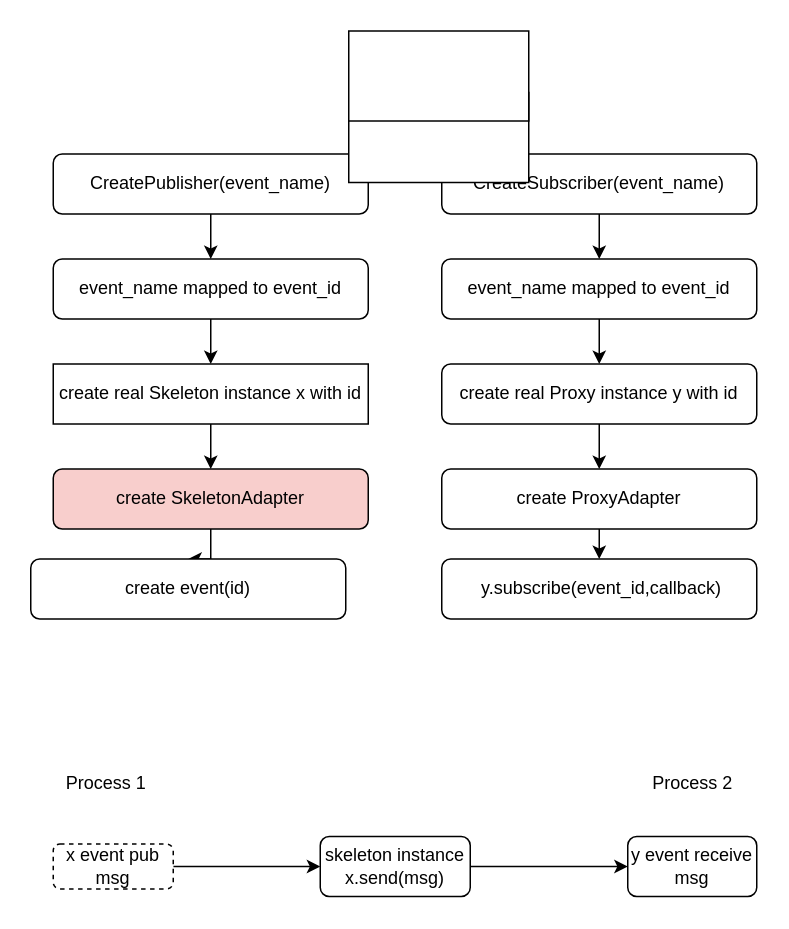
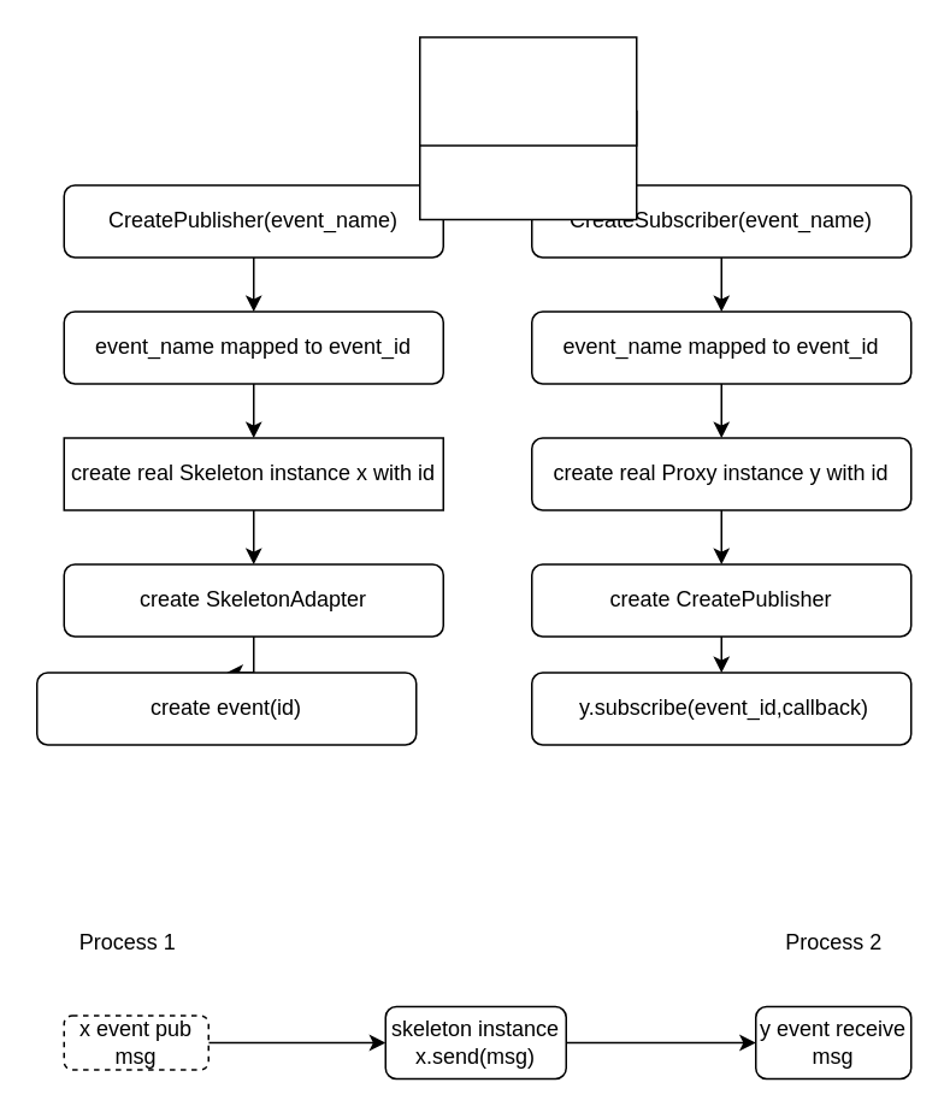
  <mxCell id="0" />
  <mxCell id="1" parent="0" />
  <mxCell id="2" value="" style="edgeStyle=orthogonalEdgeStyle;rounded=0;orthogonalLoop=1;jettySize=auto;html=1;" parent="1" source="3" target="5" edge="1"><mxGeometry relative="1" as="geometry" /></mxCell>
  <mxCell id="3" value="CreatePublisher(event_name)" style="rounded=1;whiteSpace=wrap;html=1;fontSize=12;glass=0;strokeWidth=1;shadow=0;" parent="1" vertex="1"><mxGeometry x="35" y="102" width="210" height="40" as="geometry" /></mxCell>
  <mxCell id="4" value="" style="edgeStyle=orthogonalEdgeStyle;rounded=0;orthogonalLoop=1;jettySize=auto;html=1;" parent="1" source="5" target="7" edge="1"><mxGeometry relative="1" as="geometry" /></mxCell>
  <mxCell id="5" value="event_name mapped to event_id" style="rounded=1;whiteSpace=wrap;html=1;fontSize=12;glass=0;strokeWidth=1;shadow=0;" parent="1" vertex="1"><mxGeometry x="35" y="172" width="210" height="40" as="geometry" /></mxCell>
  <mxCell id="6" style="edgeStyle=orthogonalEdgeStyle;rounded=0;orthogonalLoop=1;jettySize=auto;html=1;exitX=0.5;exitY=1;exitDx=0;exitDy=0;" parent="1" source="7" target="9" edge="1"><mxGeometry relative="1" as="geometry" /></mxCell>
  <mxCell id="7" value="create real Skeleton instance x with id" style="whiteSpace=wrap;html=1;fontSize=12;glass=0;strokeWidth=1;shadow=0;rounded=0;" parent="1" vertex="1"><mxGeometry x="35" y="242" width="210" height="40" as="geometry" /></mxCell>
  <mxCell id="8" value="" style="edgeStyle=orthogonalEdgeStyle;rounded=0;orthogonalLoop=1;jettySize=auto;html=1;" parent="1" source="9" target="24" edge="1"><mxGeometry relative="1" as="geometry" /></mxCell>
- <mxCell id="9" value="create SkeletonAdapter" style="rounded=1;whiteSpace=wrap;html=1;fontSize=12;glass=0;strokeWidth=1;shadow=0;fillColor=#f8cecc;" parent="1" vertex="1"><mxGeometry x="35" y="312" width="210" height="40" as="geometry" /></mxCell>
+ <mxCell id="9" value="create SkeletonAdapter" style="rounded=1;whiteSpace=wrap;html=1;fontSize=12;glass=0;strokeWidth=1;shadow=0;" parent="1" vertex="1"><mxGeometry x="35" y="312" width="210" height="40" as="geometry" /></mxCell>
  <mxCell id="10" value="" style="edgeStyle=orthogonalEdgeStyle;rounded=0;orthogonalLoop=1;jettySize=auto;html=1;" parent="1" source="11" target="13" edge="1"><mxGeometry relative="1" as="geometry" /></mxCell>
  <mxCell id="11" value="CreateSubscriber(event_name)" style="rounded=1;whiteSpace=wrap;html=1;fontSize=12;glass=0;strokeWidth=1;shadow=0;" parent="1" vertex="1"><mxGeometry x="294" y="102" width="210" height="40" as="geometry" /></mxCell>
  <mxCell id="12" value="" style="edgeStyle=orthogonalEdgeStyle;rounded=0;orthogonalLoop=1;jettySize=auto;html=1;" parent="1" source="13" target="15" edge="1"><mxGeometry relative="1" as="geometry" /></mxCell>
  <mxCell id="13" value="event_name mapped&amp;nbsp;to event_id" style="rounded=1;whiteSpace=wrap;html=1;fontSize=12;glass=0;strokeWidth=1;shadow=0;" parent="1" vertex="1"><mxGeometry x="294" y="172" width="210" height="40" as="geometry" /></mxCell>
  <mxCell id="14" style="edgeStyle=orthogonalEdgeStyle;rounded=0;orthogonalLoop=1;jettySize=auto;html=1;exitX=0.5;exitY=1;exitDx=0;exitDy=0;" parent="1" source="15" target="17" edge="1"><mxGeometry relative="1" as="geometry" /></mxCell>
  <mxCell id="15" value="create real Proxy instance y with id" style="rounded=1;whiteSpace=wrap;html=1;fontSize=12;glass=0;strokeWidth=1;shadow=0;" parent="1" vertex="1"><mxGeometry x="294" y="242" width="210" height="40" as="geometry" /></mxCell>
  <mxCell id="16" style="edgeStyle=orthogonalEdgeStyle;rounded=0;orthogonalLoop=1;jettySize=auto;html=1;exitX=0.5;exitY=1;exitDx=0;exitDy=0;entryX=0.5;entryY=0;entryDx=0;entryDy=0;" parent="1" source="17" target="23" edge="1"><mxGeometry relative="1" as="geometry" /></mxCell>
- <mxCell id="17" value="create ProxyAdapter" style="rounded=1;whiteSpace=wrap;html=1;fontSize=12;glass=0;strokeWidth=1;shadow=0;" parent="1" vertex="1"><mxGeometry x="294" y="312" width="210" height="40" as="geometry" /></mxCell>
+ <mxCell id="17" value="create CreatePublisher" style="rounded=1;whiteSpace=wrap;html=1;fontSize=12;glass=0;strokeWidth=1;shadow=0;" parent="1" vertex="1"><mxGeometry x="294" y="312" width="210" height="40" as="geometry" /></mxCell>
  <mxCell id="18" value="" style="edgeStyle=orthogonalEdgeStyle;rounded=0;orthogonalLoop=1;jettySize=auto;html=1;" parent="1" source="19" target="21" edge="1"><mxGeometry relative="1" as="geometry" /></mxCell>
  <mxCell id="19" value="x event pub msg" style="rounded=1;whiteSpace=wrap;html=1;dashed=1;" parent="1" vertex="1"><mxGeometry x="35" y="562" width="80" height="30" as="geometry" /></mxCell>
  <mxCell id="20" style="edgeStyle=orthogonalEdgeStyle;rounded=0;orthogonalLoop=1;jettySize=auto;html=1;entryX=0;entryY=0.5;entryDx=0;entryDy=0;dashed=0;" parent="1" source="21" target="22" edge="1"><mxGeometry relative="1" as="geometry" /></mxCell>
  <mxCell id="21" value="skeleton instance x.send(msg)" style="rounded=1;whiteSpace=wrap;html=1;" parent="1" vertex="1"><mxGeometry x="213" y="557" width="100" height="40" as="geometry" /></mxCell>
  <mxCell id="22" value="y event receive msg" style="rounded=1;whiteSpace=wrap;html=1;" parent="1" vertex="1"><mxGeometry x="418" y="557" width="86" height="40" as="geometry" /></mxCell>
  <mxCell id="23" value="&amp;nbsp;y.subscribe(event_id,callback)" style="rounded=1;whiteSpace=wrap;html=1;" parent="1" vertex="1"><mxGeometry x="294" y="372" width="210" height="40" as="geometry" /></mxCell>
  <mxCell id="24" value="create event(id)" style="rounded=1;whiteSpace=wrap;html=1;fontSize=12;glass=0;strokeWidth=1;shadow=0;" parent="1" vertex="1"><mxGeometry x="20" y="372" width="210" height="40" as="geometry" /></mxCell>
  <mxCell id="25" value="Process 1" style="text;html=1;align=center;verticalAlign=middle;resizable=0;points=[];autosize=1;strokeColor=none;fillColor=none;" parent="1" vertex="1"><mxGeometry x="30" y="507" width="80" height="30" as="geometry" /></mxCell>
  <mxCell id="26" value="Process 2" style="text;html=1;align=center;verticalAlign=middle;resizable=0;points=[];autosize=1;strokeColor=none;fillColor=none;" parent="1" vertex="1"><mxGeometry x="421" y="507" width="80" height="30" as="geometry" /></mxCell>
  <mxCell id="27" value="" style="whiteSpace=wrap;html=1;" parent="1" vertex="1"><mxGeometry x="232" y="61" width="120" height="60" as="geometry" /></mxCell>
  <mxCell id="28" value="" style="whiteSpace=wrap;html=1;" vertex="1" parent="1"><mxGeometry x="232" y="20" width="120" height="60" as="geometry" /></mxCell>
